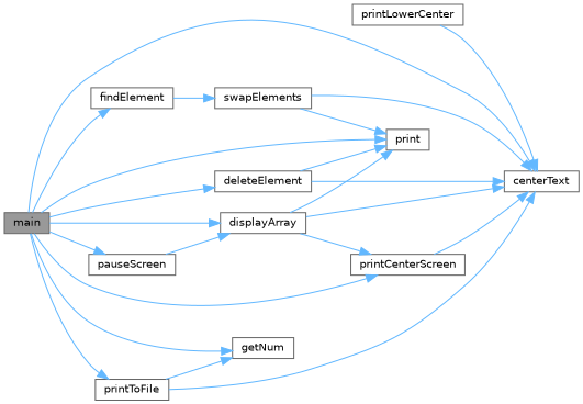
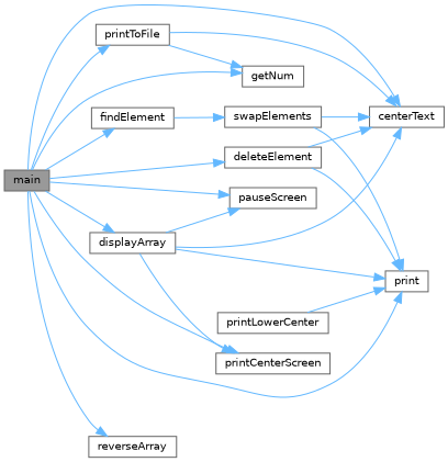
  digraph {
    rankdir=LR
    node [color=grey40 fillcolor=white fontname=Helvetica fontsize=10 shape=box style=filled]
    edge [color=steelblue1 fontname=Helvetica fontsize=10 labelfontname=Helvetica labelfontsize=10 style=solid]
    n1 [color=gray40 fillcolor=grey60 fontcolor=black height=0.2 label=main width=0.4]
    n2 [height=0.2 label=centerText width=0.4]
    n3 [height=0.2 label=deleteElement width=0.4]
    n4 [height=0.2 label=print width=0.4]
    n5 [height=0.2 label=displayArray width=0.4]
    n6 [height=0.2 label=pauseScreen width=0.4]
    n7 [height=0.2 label=printCenterScreen width=0.4]
    n8 [height=0.2 label=findElement width=0.4]
    n9 [height=0.2 label=getNum width=0.4]
    n10 [height=0.2 label=printToFile width=0.4]
+   n11 [height=0.2 label=reverseArray width=0.4]
    n12 [height=0.2 label=swapElements width=0.4]
    n13 [height=0.2 label=printLowerCenter width=0.4]
    n1 -> n2
    n1 -> n3
    n1 -> n4
    n1 -> n5
    n1 -> n6
    n1 -> n7
    n1 -> n8
    n1 -> n9
    n1 -> n10
+   n1 -> n11
    n3 -> n2
    n3 -> n4
    n5 -> n2
    n5 -> n4
-   n6 -> n5
+   n5 -> n6
    n5 -> n7
-   n7 -> n2
    n8 -> n12
    n10 -> n2
    n10 -> n9
    n12 -> n2
    n12 -> n4
-   n13 -> n2
+   n13 -> n4
  }
